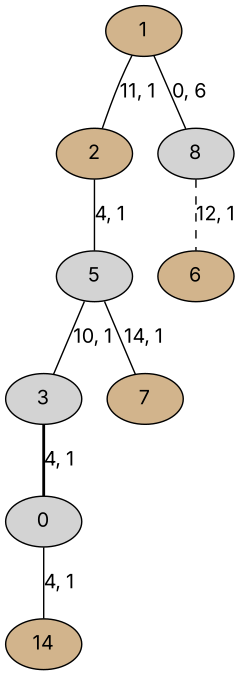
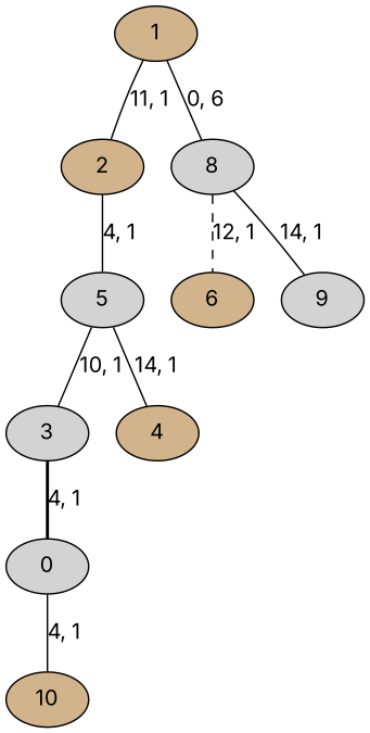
  graph {
    fontname=Inter
    node [fillcolor=tan fontname=Inter style=filled]
    edge [fontname=Inter style=solid]
    n1 [label=1]
    n2 [label=2]
    n3 [fillcolor=lightgrey label=8]
    n4 [fillcolor=lightgrey label=5]
    n5 [label=6]
+   n6 [fillcolor=lightgrey label=9]
    n7 [fillcolor=lightgrey label=3]
    n8 [fillcolor=lightgrey label=0]
-   n9 [label=7]
-   n10 [label=14]
+   n9 [label=4]
+   n10 [label=10]
    n1 -- n2 [label="11, 1"]
    n1 -- n3 [label="0, 6"]
    n2 -- n4 [label="4, 1"]
    n3 -- n5 [label="12, 1" style=dashed]
+   n3 -- n6 [label="14, 1"]
    n4 -- n7 [label="10, 1"]
    n4 -- n9 [label="14, 1"]
    n7 -- n8 [label="4, 1" style=bold]
    n8 -- n10 [label="4, 1"]
  }
